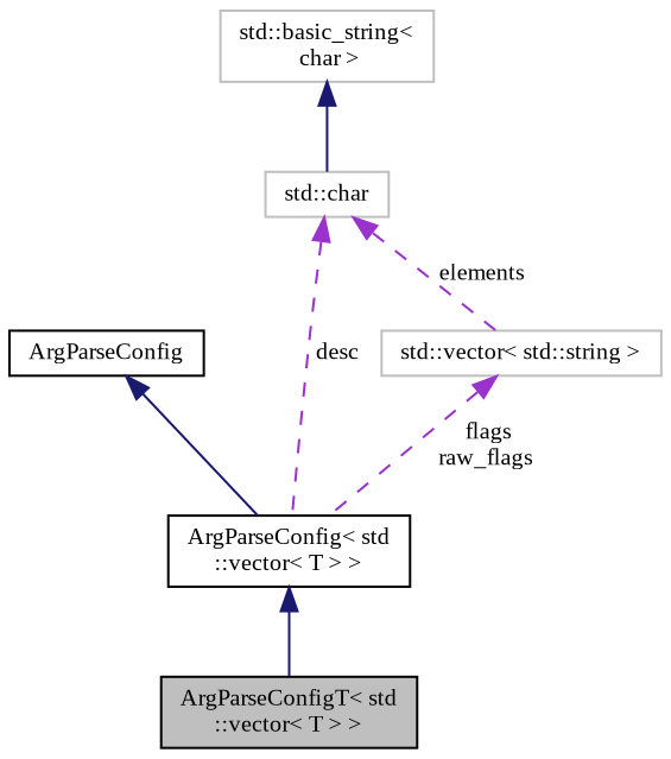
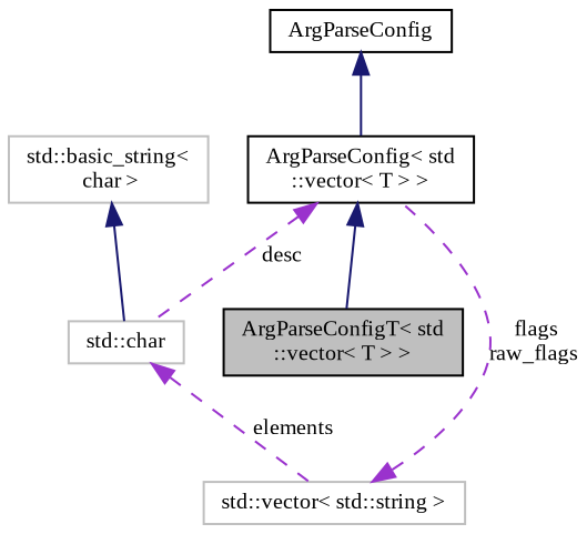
  digraph {
    fontname="Liberation Serif"
    node [color=black fillcolor=white fontname="Liberation Serif" fontsize=10 shape=record style=filled]
    edge [color=midnightblue dir=back fontname="Liberation Serif" fontsize=10 labelfontname=Helvetica labelfontsize=10 style=solid]
    n1 [fillcolor=grey75 fontcolor=black height=0.2 label="ArgParseConfigT\< std\l::vector\< T \> \>" width=0.4]
    n2 [height=0.2 label="ArgParseConfig\< std\l::vector\< T \> \>" width=0.4]
    n3 [height=0.2 label=ArgParseConfig width=0.4]
    n4 [color=grey75 height=0.2 label="std::char" width=0.4]
    n5 [color=grey75 height=0.2 label="std::vector\< std::string \>" width=0.4]
    n6 [color=grey75 height=0.2 label="std::basic_string\<\l char \>" width=0.4]
    n2 -> n1
    n3 -> n2
-   n4 -> n2 [color=darkorchid3 label=" desc" style=dashed]
+   n2 -> n4 [color=darkorchid3 label=" desc" style=dashed]
    n4 -> n5 [color=darkorchid3 label=" elements" style=dashed]
    n5 -> n2 [color=darkorchid3 label=" flags\nraw_flags" style=dashed]
    n6 -> n4
  }
